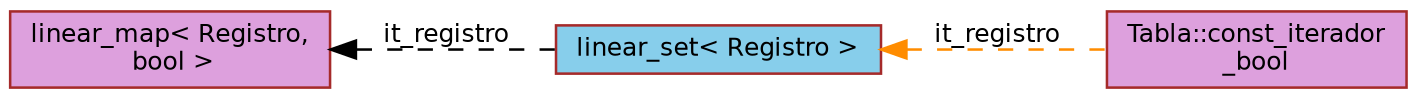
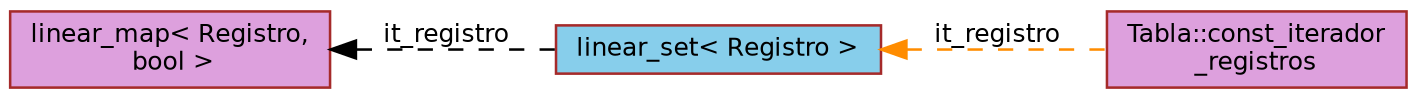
  digraph {
    rankdir=LR
    node [color=brown fillcolor=plum fontname=Helvetica fontsize=10 shape=record style=filled]
    edge [dir=back fontname=Helvetica fontsize=10 labelfontname=Helvetica labelfontsize=10 style=dashed]
-   n1 [fontcolor=black height=0.2 label="Tabla::const_iterador\l_bool" width=0.4]
+   n1 [fontcolor=black height=0.2 label="Tabla::const_iterador\l_registros" width=0.4]
    n2 [fillcolor=skyblue height=0.2 label="linear_set\< Registro \>" width=0.4]
    n3 [height=0.2 label="linear_map\< Registro,\l bool \>" width=0.4]
    n2 -> n1 [color=darkorange label=" it_registro"]
    n3 -> n2 [color=black label=" it_registro"]
  }
